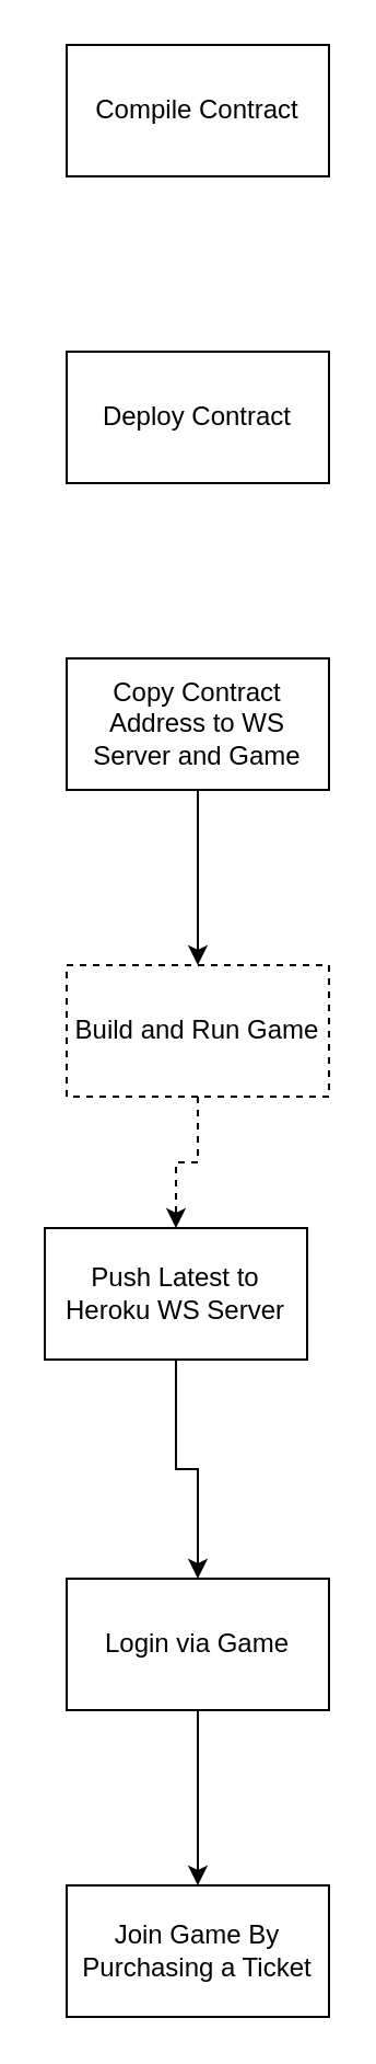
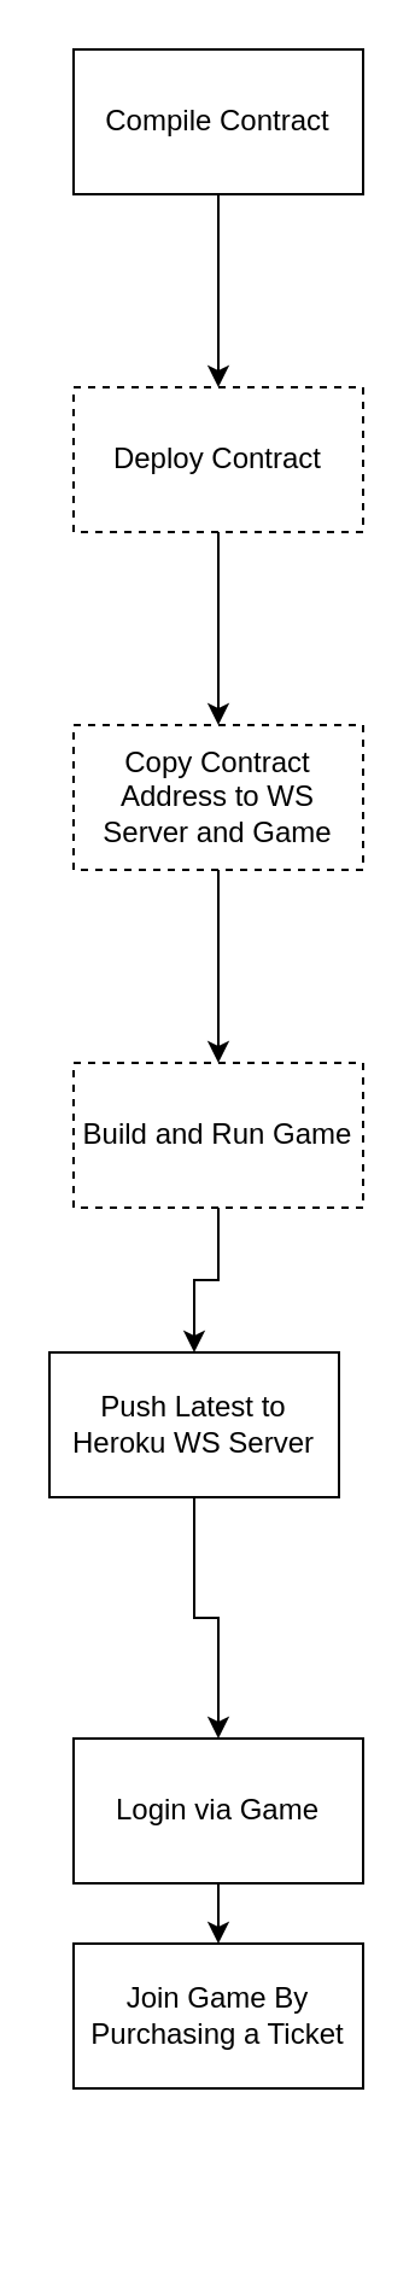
  <mxCell id="0" />
  <mxCell id="1" parent="0" />
+ <mxCell id="2" value="" style="edgeStyle=orthogonalEdgeStyle;rounded=0;orthogonalLoop=1;jettySize=auto;html=1;" edge="1" parent="1" source="3" target="5"><mxGeometry relative="1" as="geometry" /></mxCell>
  <mxCell id="3" value="Compile Contract" style="rounded=0;whiteSpace=wrap;html=1;" vertex="1" parent="1"><mxGeometry x="30" y="20" width="120" height="60" as="geometry" /></mxCell>
- <mxCell id="5" value="Deploy Contract" style="whiteSpace=wrap;html=1;rounded=0;" vertex="1" parent="1"><mxGeometry x="30" y="160" width="120" height="60" as="geometry" /></mxCell>
+ <mxCell id="4" value="" style="edgeStyle=orthogonalEdgeStyle;rounded=0;orthogonalLoop=1;jettySize=auto;html=1;" edge="1" parent="1" source="5" target="7"><mxGeometry relative="1" as="geometry" /></mxCell>
+ <mxCell id="5" value="Deploy Contract" style="whiteSpace=wrap;html=1;rounded=0;dashed=1;" vertex="1" parent="1"><mxGeometry x="30" y="160" width="120" height="60" as="geometry" /></mxCell>
  <mxCell id="6" value="" style="edgeStyle=orthogonalEdgeStyle;rounded=0;orthogonalLoop=1;jettySize=auto;html=1;" edge="1" parent="1" source="7" target="9"><mxGeometry relative="1" as="geometry" /></mxCell>
- <mxCell id="7" value="Copy Contract Address to WS Server and Game" style="whiteSpace=wrap;html=1;rounded=0;" vertex="1" parent="1"><mxGeometry x="30" y="300" width="120" height="60" as="geometry" /></mxCell>
- <mxCell id="8" value="" style="edgeStyle=orthogonalEdgeStyle;rounded=0;orthogonalLoop=1;jettySize=auto;html=1;dashed=1;" edge="1" parent="1" source="9" target="11"><mxGeometry relative="1" as="geometry" /></mxCell>
+ <mxCell id="7" value="Copy Contract Address to WS Server and Game" style="whiteSpace=wrap;html=1;rounded=0;dashed=1;" vertex="1" parent="1"><mxGeometry x="30" y="300" width="120" height="60" as="geometry" /></mxCell>
+ <mxCell id="8" value="" style="edgeStyle=orthogonalEdgeStyle;rounded=0;orthogonalLoop=1;jettySize=auto;html=1;" edge="1" parent="1" source="9" target="11"><mxGeometry relative="1" as="geometry" /></mxCell>
  <mxCell id="9" value="Build and Run Game" style="whiteSpace=wrap;html=1;rounded=0;dashed=1;" vertex="1" parent="1"><mxGeometry x="30" y="440" width="120" height="60" as="geometry" /></mxCell>
  <mxCell id="10" value="" style="edgeStyle=orthogonalEdgeStyle;rounded=0;orthogonalLoop=1;jettySize=auto;html=1;" edge="1" parent="1" source="11" target="13"><mxGeometry relative="1" as="geometry" /></mxCell>
  <mxCell id="11" value="Push Latest to Heroku WS Server" style="whiteSpace=wrap;html=1;rounded=0;" vertex="1" parent="1"><mxGeometry x="20" y="560" width="120" height="60" as="geometry" /></mxCell>
  <mxCell id="12" value="" style="edgeStyle=orthogonalEdgeStyle;rounded=0;orthogonalLoop=1;jettySize=auto;html=1;" edge="1" parent="1" source="13" target="14"><mxGeometry relative="1" as="geometry" /></mxCell>
  <mxCell id="13" value="Login via Game" style="whiteSpace=wrap;html=1;rounded=0;" vertex="1" parent="1"><mxGeometry x="30" y="720" width="120" height="60" as="geometry" /></mxCell>
- <mxCell id="14" value="Join Game By Purchasing a Ticket" style="whiteSpace=wrap;html=1;rounded=0;" vertex="1" parent="1"><mxGeometry x="30" y="860" width="120" height="60" as="geometry" /></mxCell>
+ <mxCell id="14" value="Join Game By Purchasing a Ticket" style="whiteSpace=wrap;html=1;rounded=0;" vertex="1" parent="1"><mxGeometry x="30" y="805" width="120" height="60" as="geometry" /></mxCell>
